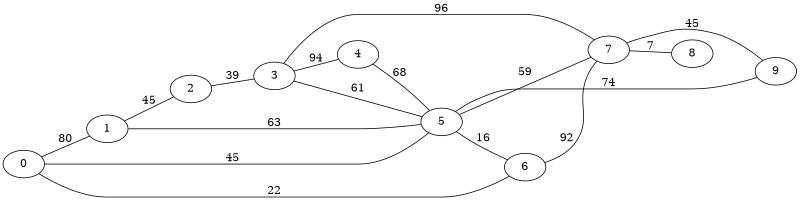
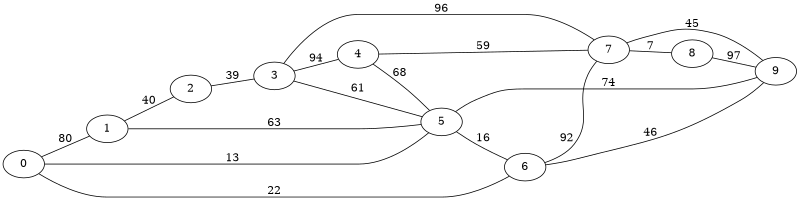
  graph {
    rankdir=LR
    0
    1
    5
    6
    2
    4
    7
    9
    3
    8
    0 -- 1 [label=80]
-   0 -- 5 [label=45]
+   0 -- 5 [label=13]
    0 -- 6 [label=22]
-   1 -- 2 [label=45]
+   1 -- 2 [label=40]
    5 -- 1 [label=63]
    5 -- 6 [label=16]
-   5 -- 7 [label=59]
+   4 -- 7 [label=59]
    5 -- 9 [label=74]
    6 -- 7 [label=92]
+   6 -- 9 [label=46]
    2 -- 3 [label=39]
    4 -- 5 [label=68]
    7 -- 9 [label=45]
    7 -- 8 [label=7]
    3 -- 5 [label=61]
    3 -- 4 [label=94]
    3 -- 7 [label=96]
+   8 -- 9 [label=97]
  }
